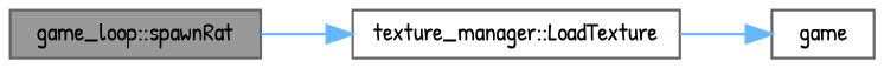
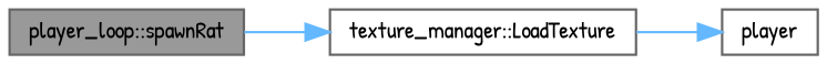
  digraph {
    fontname="Patrick Hand"
    rankdir=LR
    node [color=grey40 fillcolor=white fontname="Patrick Hand" fontsize=10 shape=box style=filled]
    edge [color=steelblue1 fontname="Patrick Hand" fontsize=10 labelfontname=Helvetica labelfontsize=10 style=solid]
-   n1 [color=gray40 fillcolor=grey60 fontcolor=black height=0.2 label="game_loop::spawnRat" width=0.4]
+   n1 [color=gray40 fillcolor=grey60 fontcolor=black height=0.2 label="player_loop::spawnRat" width=0.4]
    n2 [height=0.2 label="texture_manager::LoadTexture" width=0.4]
-   n3 [height=0.2 label=game width=0.4]
+   n3 [height=0.2 label=player width=0.4]
    n1 -> n2
    n2 -> n3
  }
